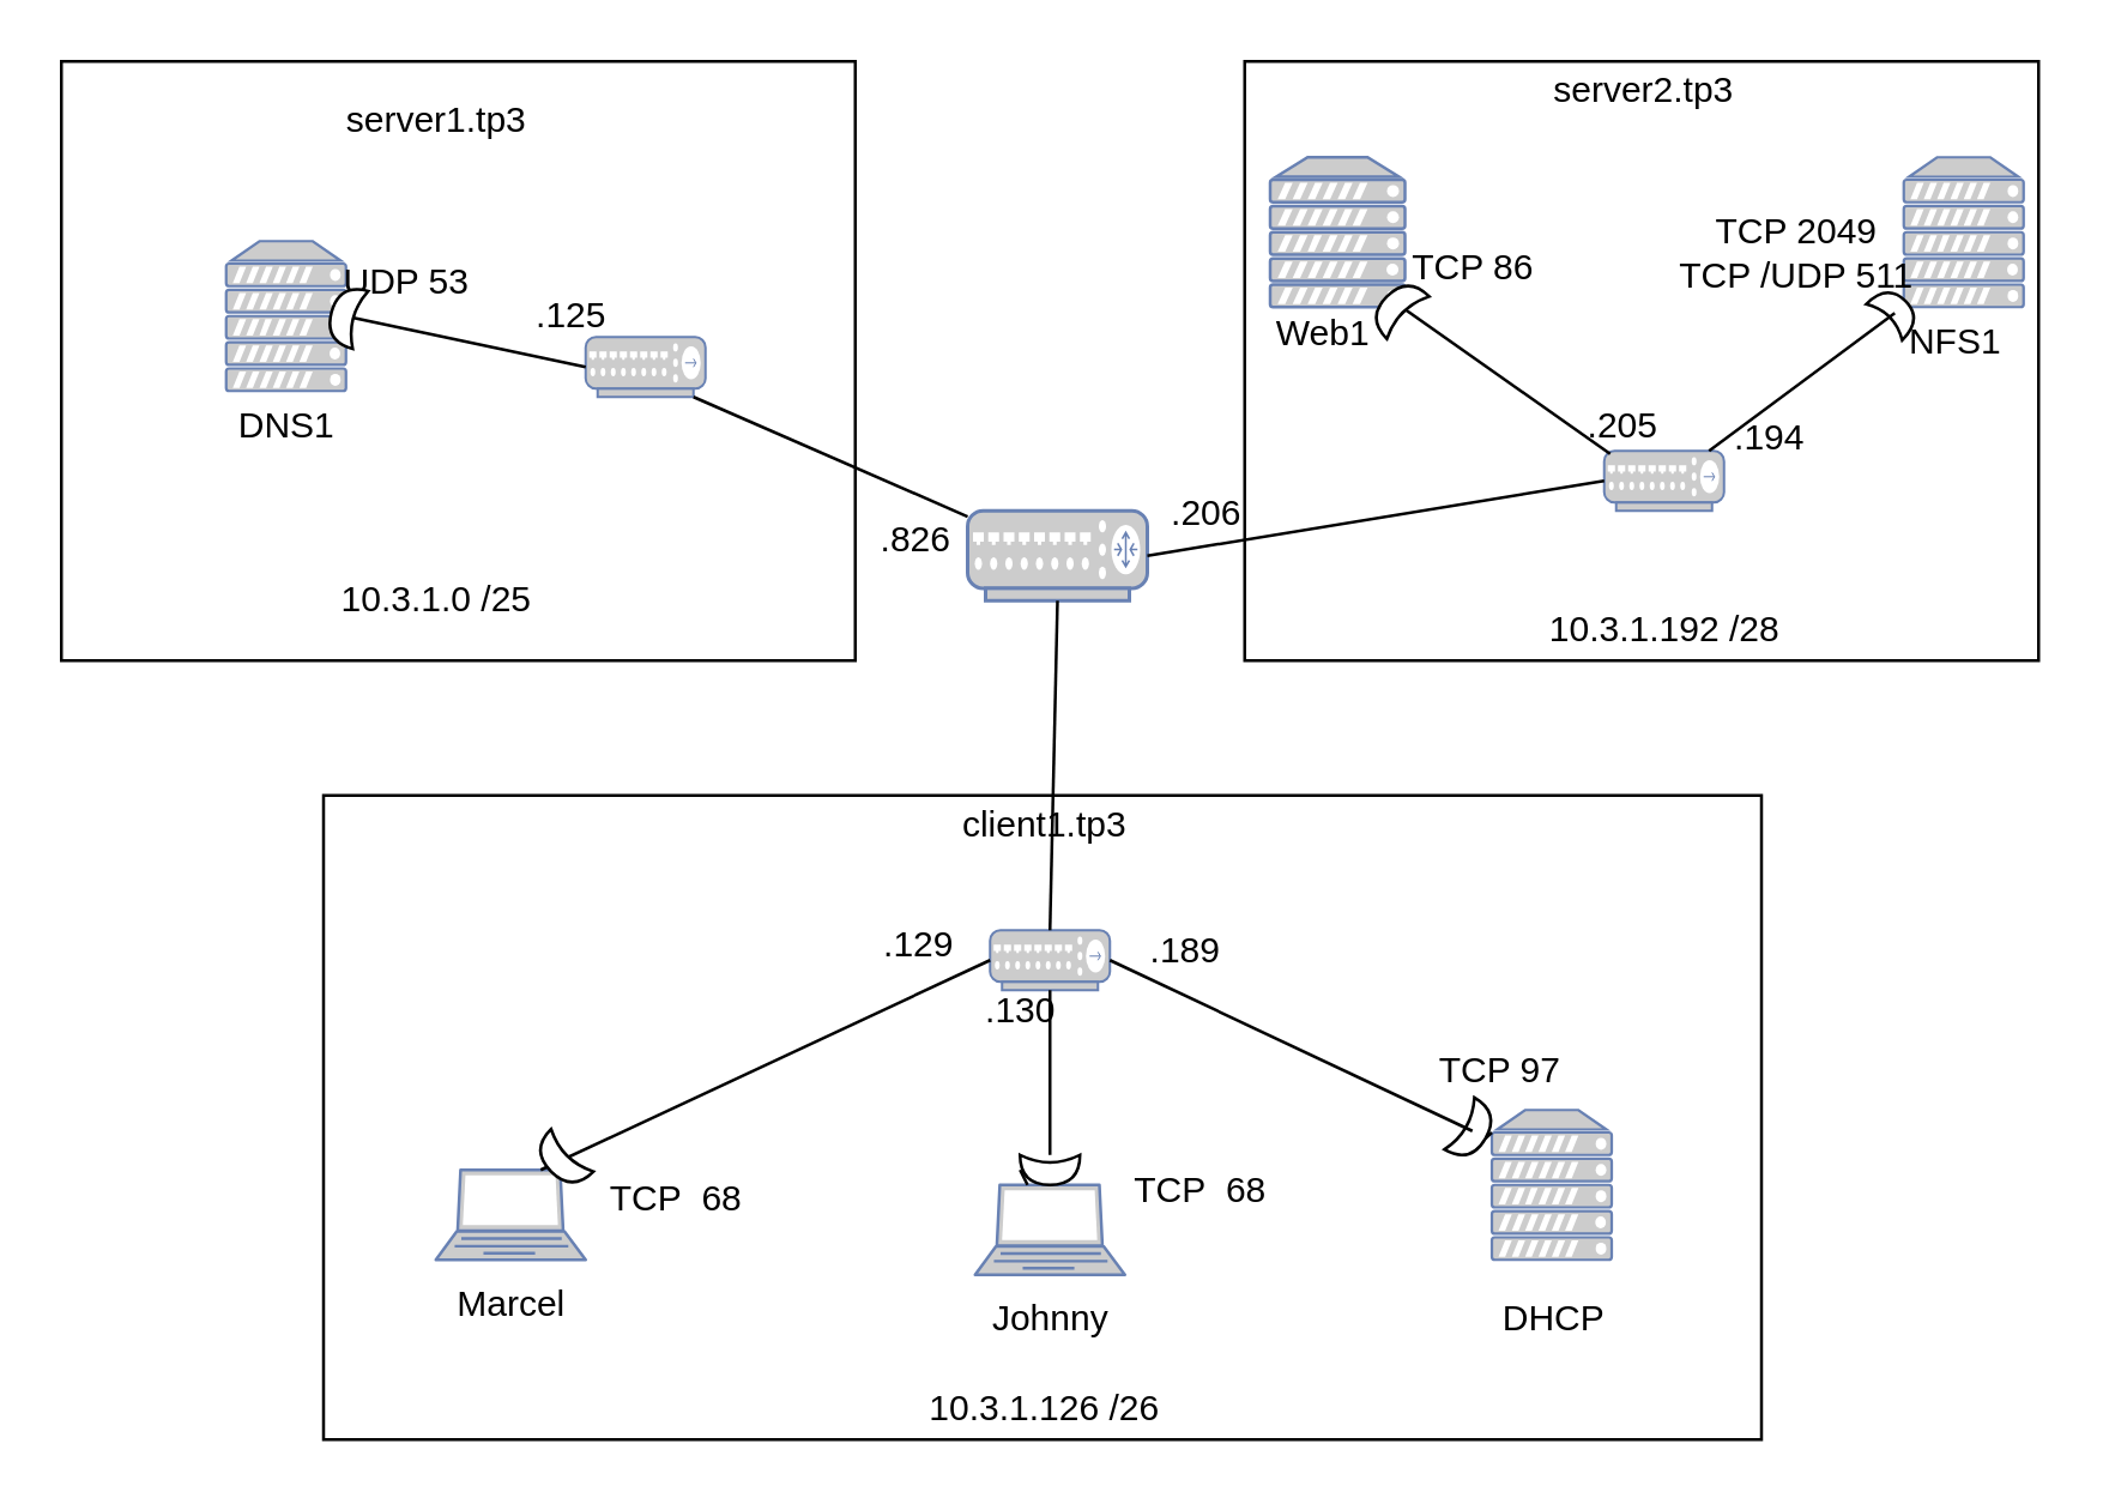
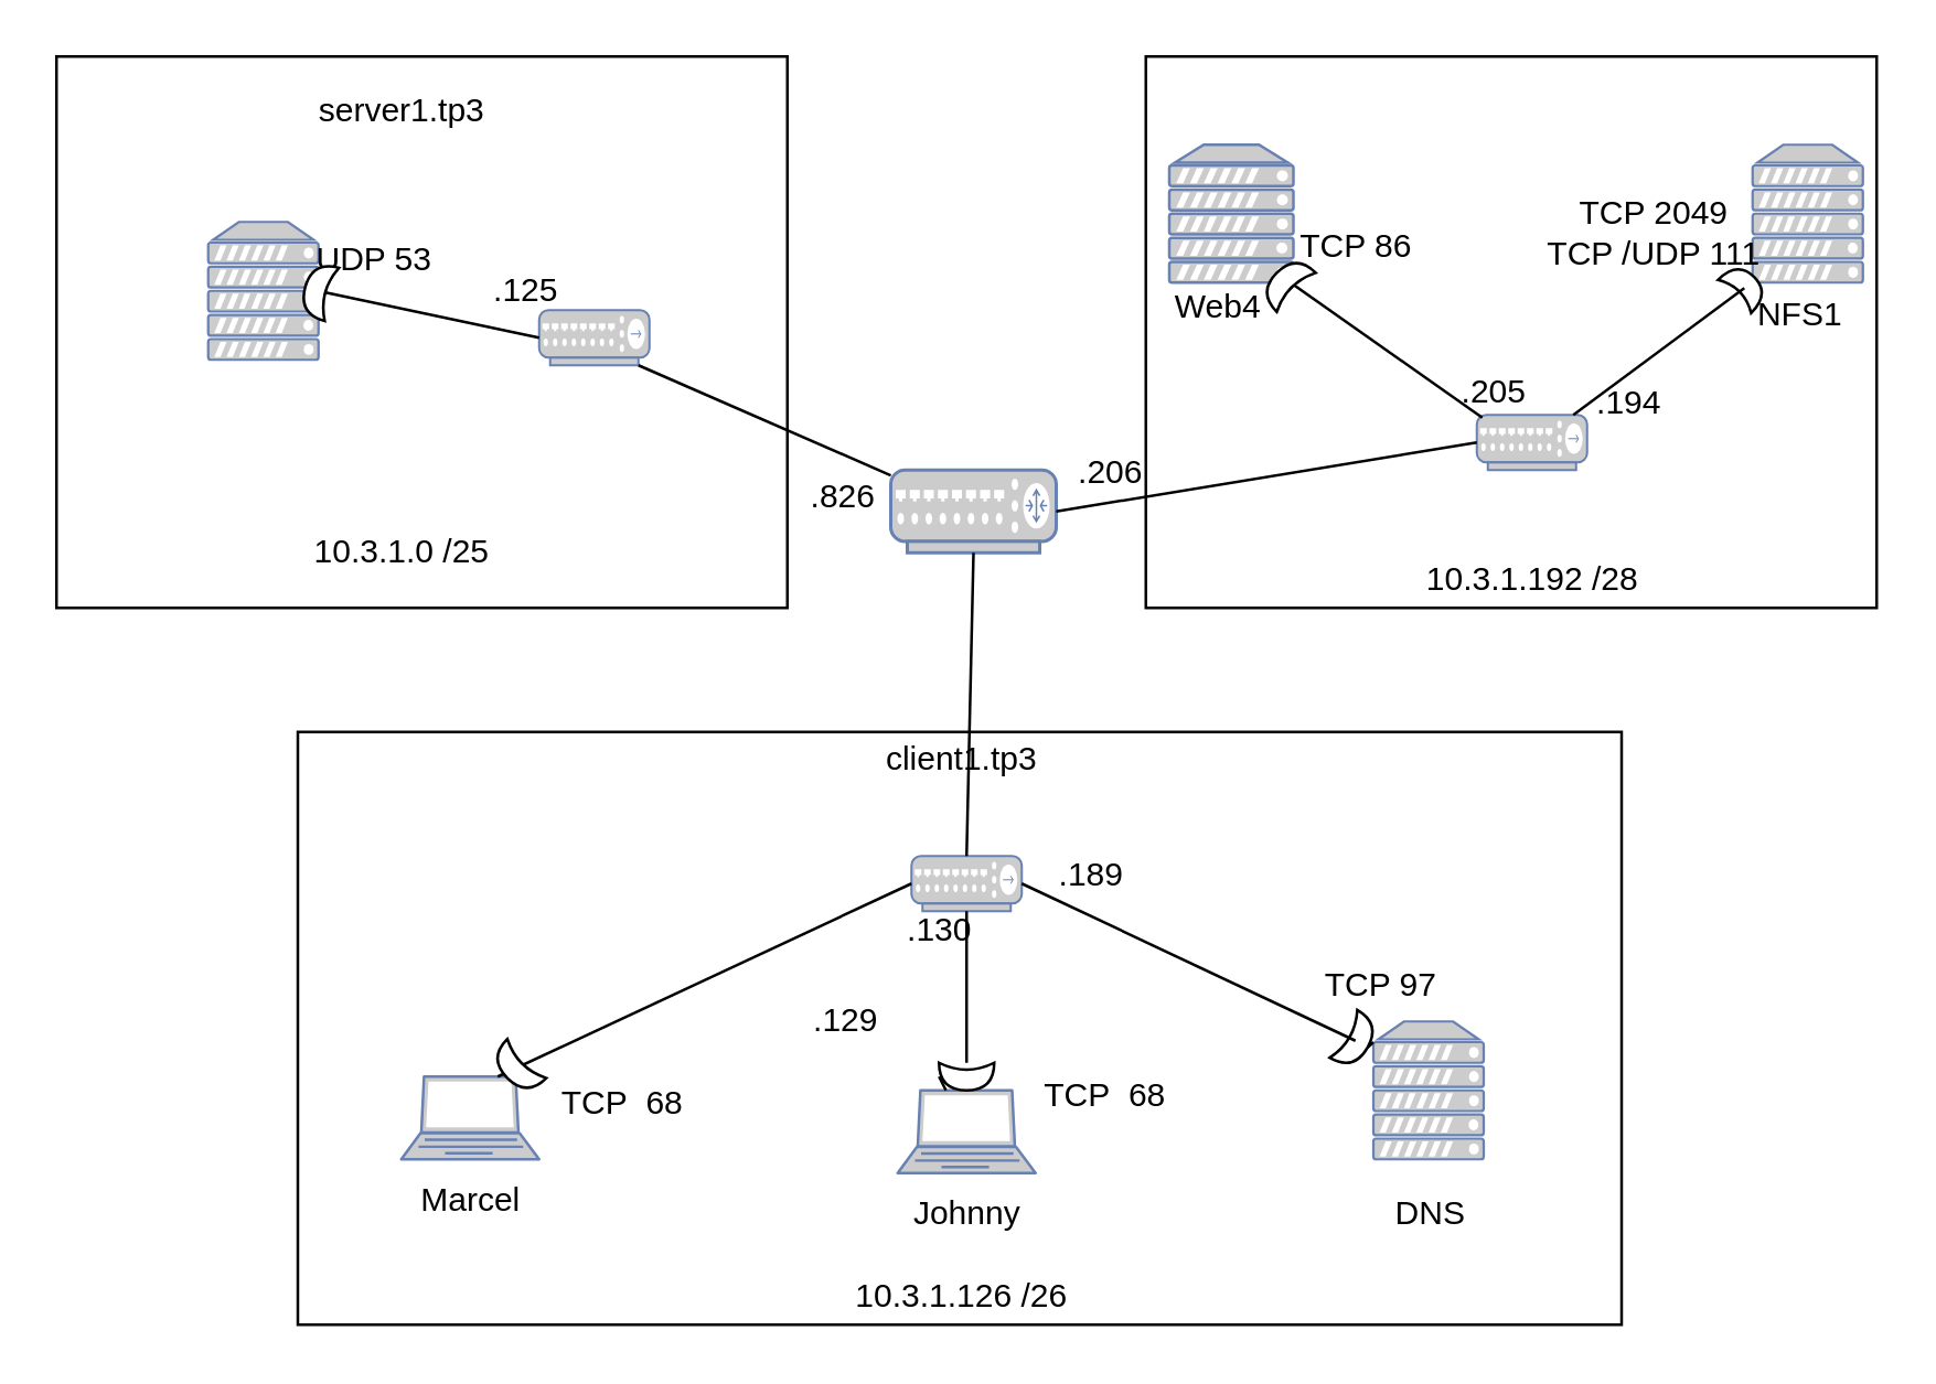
  <mxCell id="0" />
  <mxCell id="1" parent="0" />
  <mxCell id="2" value="" style="rounded=0;whiteSpace=wrap;html=1;" parent="1" vertex="1"><mxGeometry x="20" y="20" width="265" height="200" as="geometry" /></mxCell>
  <mxCell id="3" value="" style="rounded=0;whiteSpace=wrap;html=1;" parent="1" vertex="1"><mxGeometry x="107.5" y="265" width="480" height="215" as="geometry" /></mxCell>
  <mxCell id="4" value="" style="rounded=0;whiteSpace=wrap;html=1;" parent="1" vertex="1"><mxGeometry x="415" y="20" width="265" height="200" as="geometry" /></mxCell>
  <mxCell id="5" value="" style="fontColor=#0066CC;verticalAlign=top;verticalLabelPosition=bottom;labelPosition=center;align=center;html=1;outlineConnect=0;fillColor=#CCCCCC;strokeColor=#6881B3;gradientColor=none;gradientDirection=north;strokeWidth=2;shape=mxgraph.networks.server;" parent="1" vertex="1"><mxGeometry x="423.5" y="52" width="45" height="50" as="geometry" /></mxCell>
  <mxCell id="6" value="" style="fontColor=#0066CC;verticalAlign=top;verticalLabelPosition=bottom;labelPosition=center;align=center;html=1;outlineConnect=0;fillColor=#CCCCCC;strokeColor=#6881B3;gradientColor=none;gradientDirection=north;strokeWidth=2;shape=mxgraph.networks.server;" parent="1" vertex="1"><mxGeometry x="75" y="80" width="40" height="50" as="geometry" /></mxCell>
  <mxCell id="7" value="" style="fontColor=#0066CC;verticalAlign=top;verticalLabelPosition=bottom;labelPosition=center;align=center;html=1;outlineConnect=0;fillColor=#CCCCCC;strokeColor=#6881B3;gradientColor=none;gradientDirection=north;strokeWidth=2;shape=mxgraph.networks.laptop;" parent="1" vertex="1"><mxGeometry x="325" y="395" width="50" height="30" as="geometry" /></mxCell>
  <mxCell id="8" value="" style="fontColor=#0066CC;verticalAlign=top;verticalLabelPosition=bottom;labelPosition=center;align=center;html=1;outlineConnect=0;fillColor=#CCCCCC;strokeColor=#6881B3;gradientColor=none;gradientDirection=north;strokeWidth=2;shape=mxgraph.networks.laptop;" parent="1" vertex="1"><mxGeometry x="145" y="390" width="50" height="30" as="geometry" /></mxCell>
  <mxCell id="9" value="" style="fontColor=#0066CC;verticalAlign=top;verticalLabelPosition=bottom;labelPosition=center;align=center;html=1;outlineConnect=0;fillColor=#CCCCCC;strokeColor=#6881B3;gradientColor=none;gradientDirection=north;strokeWidth=2;shape=mxgraph.networks.server;" parent="1" vertex="1"><mxGeometry x="497.5" y="370" width="40" height="50" as="geometry" /></mxCell>
  <mxCell id="10" value="Marcel" style="text;html=1;align=center;verticalAlign=middle;resizable=0;points=[];autosize=1;strokeColor=none;" parent="1" vertex="1"><mxGeometry x="145" y="425" width="50" height="20" as="geometry" /></mxCell>
- <mxCell id="11" value="DHCP" style="text;html=1;align=center;verticalAlign=middle;resizable=0;points=[];autosize=1;strokeColor=none;" parent="1" vertex="1"><mxGeometry x="492.5" y="430" width="50" height="20" as="geometry" /></mxCell>
- <mxCell id="12" value="DNS1" style="text;html=1;align=center;verticalAlign=middle;resizable=0;points=[];autosize=1;strokeColor=none;" parent="1" vertex="1"><mxGeometry x="70" y="132" width="50" height="20" as="geometry" /></mxCell>
+ <mxCell id="11" value="DNS" style="text;html=1;align=center;verticalAlign=middle;resizable=0;points=[];autosize=1;strokeColor=none;" parent="1" vertex="1"><mxGeometry x="492.5" y="430" width="50" height="20" as="geometry" /></mxCell>
  <mxCell id="13" value="Johnny" style="text;html=1;align=center;verticalAlign=middle;resizable=0;points=[];autosize=1;strokeColor=none;" parent="1" vertex="1"><mxGeometry x="325" y="430" width="50" height="20" as="geometry" /></mxCell>
- <mxCell id="14" value="Web1" style="text;html=1;align=center;verticalAlign=middle;resizable=0;points=[];autosize=1;strokeColor=none;" parent="1" vertex="1"><mxGeometry x="416" y="101" width="50" height="20" as="geometry" /></mxCell>
+ <mxCell id="14" value="Web4" style="text;html=1;align=center;verticalAlign=middle;resizable=0;points=[];autosize=1;strokeColor=none;" parent="1" vertex="1"><mxGeometry x="416" y="101" width="50" height="20" as="geometry" /></mxCell>
  <mxCell id="15" value="server1.tp3" style="text;html=1;align=center;verticalAlign=middle;resizable=0;points=[];autosize=1;strokeColor=none;" parent="1" vertex="1"><mxGeometry x="105" y="30" width="80" height="20" as="geometry" /></mxCell>
- <mxCell id="16" value="server2.tp3" style="text;html=1;align=center;verticalAlign=middle;resizable=0;points=[];autosize=1;strokeColor=none;" parent="1" vertex="1"><mxGeometry x="507.5" y="20" width="80" height="20" as="geometry" /></mxCell>
  <mxCell id="17" value="" style="fontColor=#0066CC;verticalAlign=top;verticalLabelPosition=bottom;labelPosition=center;align=center;html=1;outlineConnect=0;fillColor=#CCCCCC;strokeColor=#6881B3;gradientColor=none;gradientDirection=north;strokeWidth=2;shape=mxgraph.networks.server;" parent="1" vertex="1"><mxGeometry x="635" y="52" width="40" height="50" as="geometry" /></mxCell>
  <mxCell id="18" value="NFS1" style="text;html=1;align=center;verticalAlign=middle;resizable=0;points=[];autosize=1;strokeColor=none;" parent="1" vertex="1"><mxGeometry x="627" y="104" width="50" height="20" as="geometry" /></mxCell>
  <mxCell id="19" value="10.3.1.126 /26" style="text;html=1;align=center;verticalAlign=middle;resizable=0;points=[];autosize=1;strokeColor=none;fillColor=none;" parent="1" vertex="1"><mxGeometry x="302.5" y="460" width="90" height="20" as="geometry" /></mxCell>
  <mxCell id="20" value="10.3.1.0 /25" style="text;html=1;align=center;verticalAlign=middle;resizable=0;points=[];autosize=1;strokeColor=none;fillColor=none;" parent="1" vertex="1"><mxGeometry x="105" y="190" width="80" height="20" as="geometry" /></mxCell>
  <mxCell id="21" value="10.3.1.192 /28" style="text;html=1;align=center;verticalAlign=middle;resizable=0;points=[];autosize=1;strokeColor=none;fillColor=none;" parent="1" vertex="1"><mxGeometry x="510" y="200" width="90" height="20" as="geometry" /></mxCell>
  <mxCell id="22" value="" style="fontColor=#0066CC;verticalAlign=top;verticalLabelPosition=bottom;labelPosition=center;align=center;html=1;outlineConnect=0;fillColor=#CCCCCC;strokeColor=#6881B3;gradientColor=none;gradientDirection=north;strokeWidth=2;shape=mxgraph.networks.hub;" parent="1" vertex="1"><mxGeometry x="535" y="150" width="40" height="20" as="geometry" /></mxCell>
  <mxCell id="23" value="" style="endArrow=none;html=1;rounded=0;exitX=0.05;exitY=0.05;exitDx=0;exitDy=0;exitPerimeter=0;entryX=0.953;entryY=-0.083;entryDx=0;entryDy=0;entryPerimeter=0;" parent="1" source="22" target="14" edge="1"><mxGeometry width="50" height="50" relative="1" as="geometry"><mxPoint x="442.5" y="160" as="sourcePoint" /><mxPoint x="492.5" y="110" as="targetPoint" /></mxGeometry></mxCell>
  <mxCell id="24" value="" style="endArrow=none;html=1;rounded=0;entryX=0;entryY=1;entryDx=0;entryDy=0;entryPerimeter=0;startArrow=none;" parent="1" target="17" edge="1" source="50"><mxGeometry width="50" height="50" relative="1" as="geometry"><mxPoint x="570" y="150" as="sourcePoint" /><mxPoint x="625" y="100" as="targetPoint" /></mxGeometry></mxCell>
  <mxCell id="25" value=".205" style="text;html=1;align=center;verticalAlign=middle;resizable=0;points=[];autosize=1;strokeColor=none;fillColor=none;" parent="1" vertex="1"><mxGeometry x="521" y="132" width="40" height="20" as="geometry" /></mxCell>
  <mxCell id="26" value=".194" style="text;html=1;align=center;verticalAlign=middle;resizable=0;points=[];autosize=1;strokeColor=none;fillColor=none;" parent="1" vertex="1"><mxGeometry x="570" y="136" width="40" height="20" as="geometry" /></mxCell>
- <mxCell id="27" value="TCP 2049&lt;br&gt;TCP /UDP 511&lt;br&gt;" style="text;html=1;align=center;verticalAlign=middle;resizable=0;points=[];autosize=1;strokeColor=none;fillColor=none;" parent="1" vertex="1"><mxGeometry x="554" y="69" width="90" height="30" as="geometry" /></mxCell>
+ <mxCell id="27" value="TCP 2049&lt;br&gt;TCP /UDP 111&lt;br&gt;" style="text;html=1;align=center;verticalAlign=middle;resizable=0;points=[];autosize=1;strokeColor=none;fillColor=none;" parent="1" vertex="1"><mxGeometry x="554" y="69" width="90" height="30" as="geometry" /></mxCell>
  <mxCell id="28" value="TCP 86" style="text;html=1;align=center;verticalAlign=middle;resizable=0;points=[];autosize=1;strokeColor=none;fillColor=none;" parent="1" vertex="1"><mxGeometry x="461" y="79" width="60" height="20" as="geometry" /></mxCell>
  <mxCell id="29" value="" style="endArrow=none;html=1;rounded=0;exitX=0;exitY=0.5;exitDx=0;exitDy=0;exitPerimeter=0;entryX=0.953;entryY=-0.083;entryDx=0;entryDy=0;entryPerimeter=0;startArrow=none;" parent="1" source="31" edge="1"><mxGeometry width="50" height="50" relative="1" as="geometry"><mxPoint x="412.35" y="231.66" as="sourcePoint" /><mxPoint x="344" y="180" as="targetPoint" /></mxGeometry></mxCell>
  <mxCell id="30" value=".206" style="text;html=1;align=center;verticalAlign=middle;resizable=0;points=[];autosize=1;strokeColor=none;fillColor=none;" parent="1" vertex="1"><mxGeometry x="382" y="161" width="40" height="20" as="geometry" /></mxCell>
  <mxCell id="31" value="" style="fontColor=#0066CC;verticalAlign=top;verticalLabelPosition=bottom;labelPosition=center;align=center;html=1;outlineConnect=0;fillColor=#CCCCCC;strokeColor=#6881B3;gradientColor=none;gradientDirection=north;strokeWidth=2;shape=mxgraph.networks.router;" parent="1" vertex="1"><mxGeometry x="322.5" y="170" width="60" height="30" as="geometry" /></mxCell>
  <mxCell id="32" value="" style="endArrow=none;html=1;rounded=0;exitX=0;exitY=0.5;exitDx=0;exitDy=0;exitPerimeter=0;entryX=1;entryY=0.5;entryDx=0;entryDy=0;entryPerimeter=0;" parent="1" source="22" target="31" edge="1"><mxGeometry width="50" height="50" relative="1" as="geometry"><mxPoint x="535" y="160" as="sourcePoint" /><mxPoint x="344" y="180" as="targetPoint" /></mxGeometry></mxCell>
  <mxCell id="33" value="client1.tp3" style="text;html=1;align=center;verticalAlign=middle;resizable=0;points=[];autosize=1;strokeColor=none;" parent="1" vertex="1"><mxGeometry x="312.5" y="265" width="70" height="20" as="geometry" /></mxCell>
  <mxCell id="34" value="" style="fontColor=#0066CC;verticalAlign=top;verticalLabelPosition=bottom;labelPosition=center;align=center;html=1;outlineConnect=0;fillColor=#CCCCCC;strokeColor=#6881B3;gradientColor=none;gradientDirection=north;strokeWidth=2;shape=mxgraph.networks.hub;" parent="1" vertex="1"><mxGeometry x="330" y="310" width="40" height="20" as="geometry" /></mxCell>
  <mxCell id="35" value="" style="endArrow=none;html=1;rounded=0;exitX=0;exitY=0.5;exitDx=0;exitDy=0;exitPerimeter=0;entryX=1;entryY=0.5;entryDx=0;entryDy=0;entryPerimeter=0;" parent="1" source="34" edge="1"><mxGeometry width="50" height="50" relative="1" as="geometry"><mxPoint x="345" y="365" as="sourcePoint" /><mxPoint x="180" y="390" as="targetPoint" /></mxGeometry></mxCell>
  <mxCell id="36" value="" style="endArrow=none;html=1;rounded=0;exitX=0.5;exitY=1;exitDx=0;exitDy=0;exitPerimeter=0;startArrow=none;" parent="1" source="58" target="7" edge="1"><mxGeometry width="50" height="50" relative="1" as="geometry"><mxPoint x="340" y="330" as="sourcePoint" /><mxPoint x="190" y="400" as="targetPoint" /></mxGeometry></mxCell>
  <mxCell id="37" value="" style="endArrow=none;html=1;rounded=0;exitX=1;exitY=0.5;exitDx=0;exitDy=0;exitPerimeter=0;entryX=0;entryY=0.15;entryDx=0;entryDy=0;entryPerimeter=0;startArrow=none;" parent="1" source="53" target="9" edge="1"><mxGeometry width="50" height="50" relative="1" as="geometry"><mxPoint x="360" y="340" as="sourcePoint" /><mxPoint x="369.2" y="400" as="targetPoint" /></mxGeometry></mxCell>
- <mxCell id="38" value=".129" style="text;html=1;align=center;verticalAlign=middle;resizable=0;points=[];autosize=1;strokeColor=none;fillColor=none;" parent="1" vertex="1"><mxGeometry x="286" y="305" width="40" height="20" as="geometry" /></mxCell>
+ <mxCell id="38" value=".129" style="text;html=1;align=center;verticalAlign=middle;resizable=0;points=[];autosize=1;strokeColor=none;fillColor=none;" parent="1" vertex="1"><mxGeometry x="286" y="360" width="40" height="20" as="geometry" /></mxCell>
  <mxCell id="39" value=".130" style="text;html=1;align=center;verticalAlign=middle;resizable=0;points=[];autosize=1;strokeColor=none;fillColor=none;" parent="1" vertex="1"><mxGeometry x="320" y="327" width="40" height="20" as="geometry" /></mxCell>
  <mxCell id="40" value=".189" style="text;html=1;align=center;verticalAlign=middle;resizable=0;points=[];autosize=1;strokeColor=none;fillColor=none;" parent="1" vertex="1"><mxGeometry x="375" y="307" width="40" height="20" as="geometry" /></mxCell>
  <mxCell id="41" value="TCP 97" style="text;html=1;align=center;verticalAlign=middle;resizable=0;points=[];autosize=1;strokeColor=none;fillColor=none;" parent="1" vertex="1"><mxGeometry x="470" y="347" width="60" height="20" as="geometry" /></mxCell>
  <mxCell id="42" value="" style="fontColor=#0066CC;verticalAlign=top;verticalLabelPosition=bottom;labelPosition=center;align=center;html=1;outlineConnect=0;fillColor=#CCCCCC;strokeColor=#6881B3;gradientColor=none;gradientDirection=north;strokeWidth=2;shape=mxgraph.networks.hub;" parent="1" vertex="1"><mxGeometry x="195" y="112" width="40" height="20" as="geometry" /></mxCell>
  <mxCell id="43" value="" style="endArrow=none;html=1;rounded=0;exitX=0;exitY=0.5;exitDx=0;exitDy=0;exitPerimeter=0;" parent="1" source="42" edge="1"><mxGeometry width="50" height="50" relative="1" as="geometry"><mxPoint x="270" y="79" as="sourcePoint" /><mxPoint x="110" y="104" as="targetPoint" /></mxGeometry></mxCell>
  <mxCell id="44" value=".125" style="text;html=1;align=center;verticalAlign=middle;resizable=0;points=[];autosize=1;strokeColor=none;fillColor=none;" parent="1" vertex="1"><mxGeometry x="170" y="95" width="40" height="20" as="geometry" /></mxCell>
  <mxCell id="45" value="" style="endArrow=none;html=1;rounded=0;entryX=0.9;entryY=1;entryDx=0;entryDy=0;entryPerimeter=0;" parent="1" source="31" target="42" edge="1"><mxGeometry width="50" height="50" relative="1" as="geometry"><mxPoint x="545" y="170" as="sourcePoint" /><mxPoint x="380" y="195" as="targetPoint" /></mxGeometry></mxCell>
  <mxCell id="46" value="" style="endArrow=none;html=1;rounded=0;entryX=0.5;entryY=1;entryDx=0;entryDy=0;entryPerimeter=0;exitX=0.5;exitY=0;exitDx=0;exitDy=0;exitPerimeter=0;" parent="1" source="34" target="31" edge="1"><mxGeometry width="50" height="50" relative="1" as="geometry"><mxPoint x="320" y="180.413" as="sourcePoint" /><mxPoint x="241" y="142" as="targetPoint" /></mxGeometry></mxCell>
  <mxCell id="47" value=".826" style="text;html=1;align=center;verticalAlign=middle;resizable=0;points=[];autosize=1;strokeColor=none;fillColor=none;" parent="1" vertex="1"><mxGeometry x="285" y="170" width="40" height="20" as="geometry" /></mxCell>
  <mxCell id="48" value="UDP 53" style="text;html=1;align=center;verticalAlign=middle;resizable=0;points=[];autosize=1;strokeColor=none;fillColor=none;" parent="1" vertex="1"><mxGeometry x="105" y="84" width="60" height="20" as="geometry" /></mxCell>
  <mxCell id="49" value="" style="shape=xor;whiteSpace=wrap;html=1;rotation=-165;" vertex="1" parent="1"><mxGeometry x="110" y="95" width="10" height="20" as="geometry" /></mxCell>
  <mxCell id="50" value="" style="shape=xor;whiteSpace=wrap;html=1;rotation=-45;" vertex="1" parent="1"><mxGeometry x="627" y="95" width="10" height="17" as="geometry" /></mxCell>
  <mxCell id="51" value="" style="endArrow=none;html=1;rounded=0;" edge="1" parent="1"><mxGeometry width="50" height="50" relative="1" as="geometry"><mxPoint x="570" y="150" as="sourcePoint" /><mxPoint x="632" y="104" as="targetPoint" /></mxGeometry></mxCell>
  <mxCell id="52" value="" style="shape=xor;whiteSpace=wrap;html=1;rotation=-135;" vertex="1" parent="1"><mxGeometry x="461" y="92" width="10" height="20" as="geometry" /></mxCell>
  <mxCell id="53" value="" style="shape=xor;whiteSpace=wrap;html=1;rotation=30;" vertex="1" parent="1"><mxGeometry x="486" y="367" width="10" height="20" as="geometry" /></mxCell>
  <mxCell id="54" value="" style="endArrow=none;html=1;rounded=0;exitX=1;exitY=0.5;exitDx=0;exitDy=0;exitPerimeter=0;" edge="1" parent="1" source="34"><mxGeometry width="50" height="50" relative="1" as="geometry"><mxPoint x="370" y="320" as="sourcePoint" /><mxPoint x="491" y="377" as="targetPoint" /></mxGeometry></mxCell>
  <mxCell id="55" value="TCP&amp;nbsp; 68" style="text;html=1;align=center;verticalAlign=middle;resizable=0;points=[];autosize=1;strokeColor=none;fillColor=none;" vertex="1" parent="1"><mxGeometry x="370" y="387" width="60" height="20" as="geometry" /></mxCell>
  <mxCell id="56" value="TCP&amp;nbsp; 68" style="text;html=1;align=center;verticalAlign=middle;resizable=0;points=[];autosize=1;strokeColor=none;fillColor=none;" vertex="1" parent="1"><mxGeometry x="195" y="390" width="60" height="20" as="geometry" /></mxCell>
  <mxCell id="57" value="" style="shape=xor;whiteSpace=wrap;html=1;rotation=135;" vertex="1" parent="1"><mxGeometry x="182" y="377" width="10" height="20" as="geometry" /></mxCell>
  <mxCell id="58" value="" style="shape=xor;whiteSpace=wrap;html=1;rotation=90;" vertex="1" parent="1"><mxGeometry x="345" y="380" width="10" height="20" as="geometry" /></mxCell>
  <mxCell id="59" value="" style="endArrow=none;html=1;rounded=0;exitX=0.5;exitY=1;exitDx=0;exitDy=0;exitPerimeter=0;" edge="1" parent="1" source="34" target="58"><mxGeometry width="50" height="50" relative="1" as="geometry"><mxPoint x="350" y="330" as="sourcePoint" /><mxPoint x="350" y="395" as="targetPoint" /></mxGeometry></mxCell>
